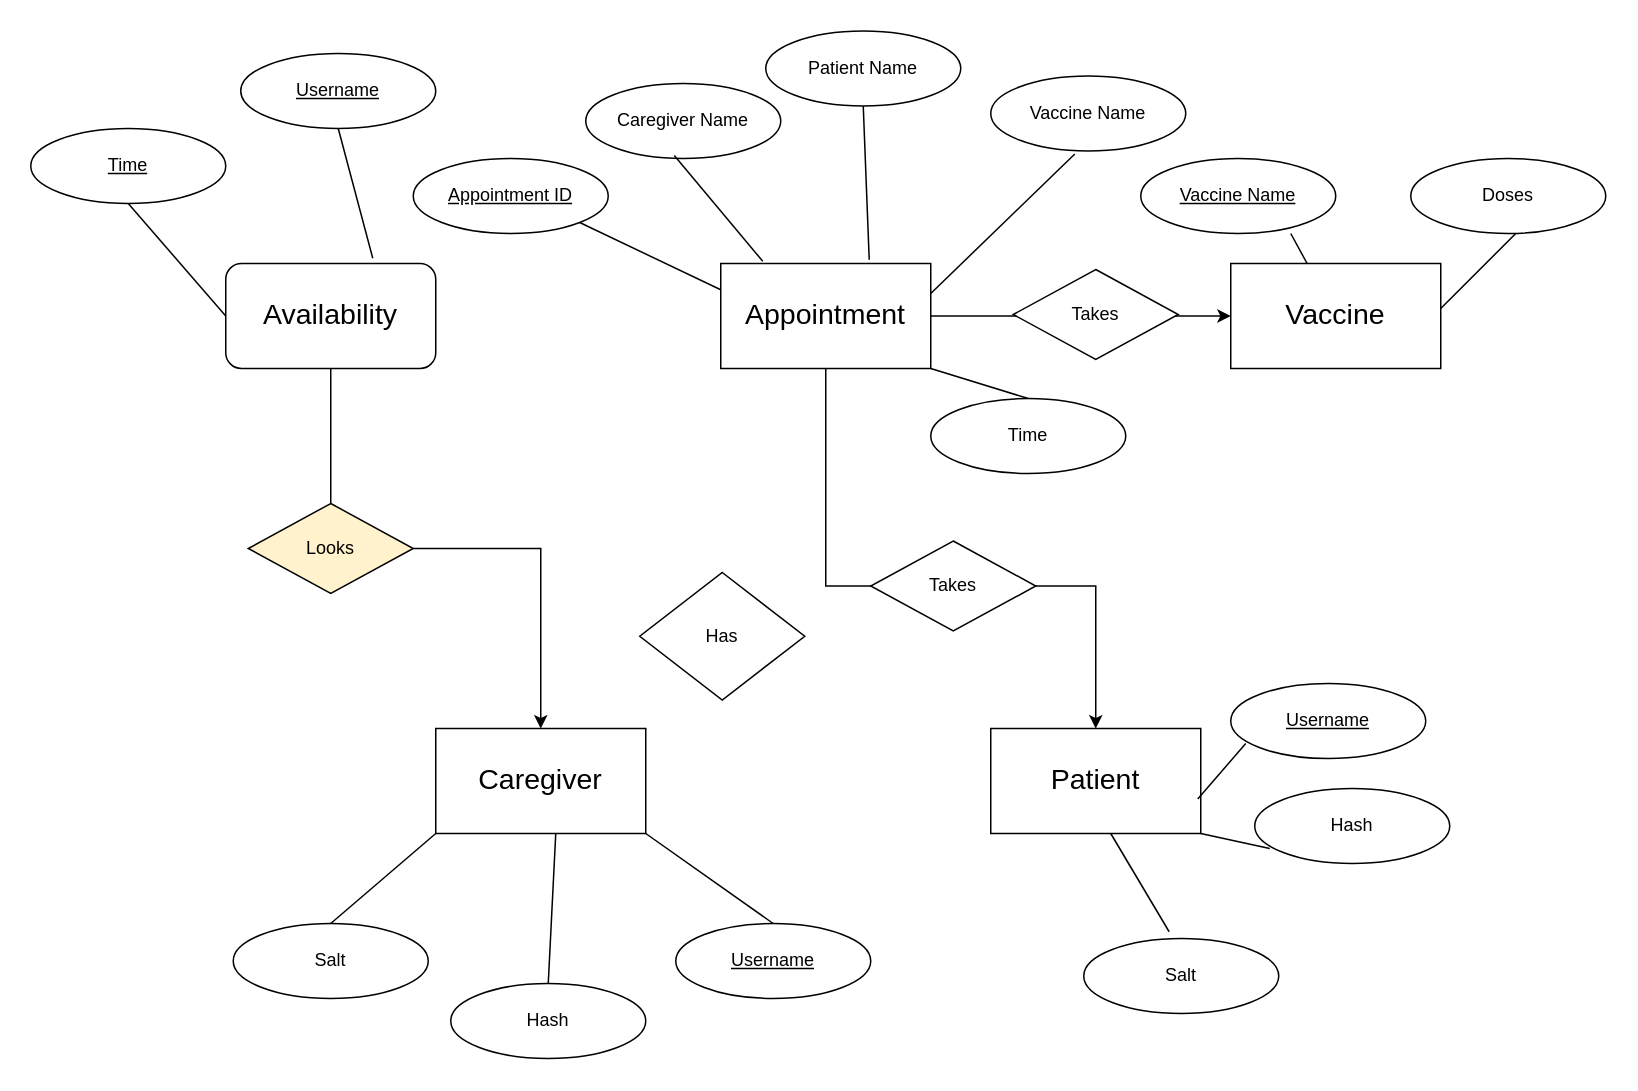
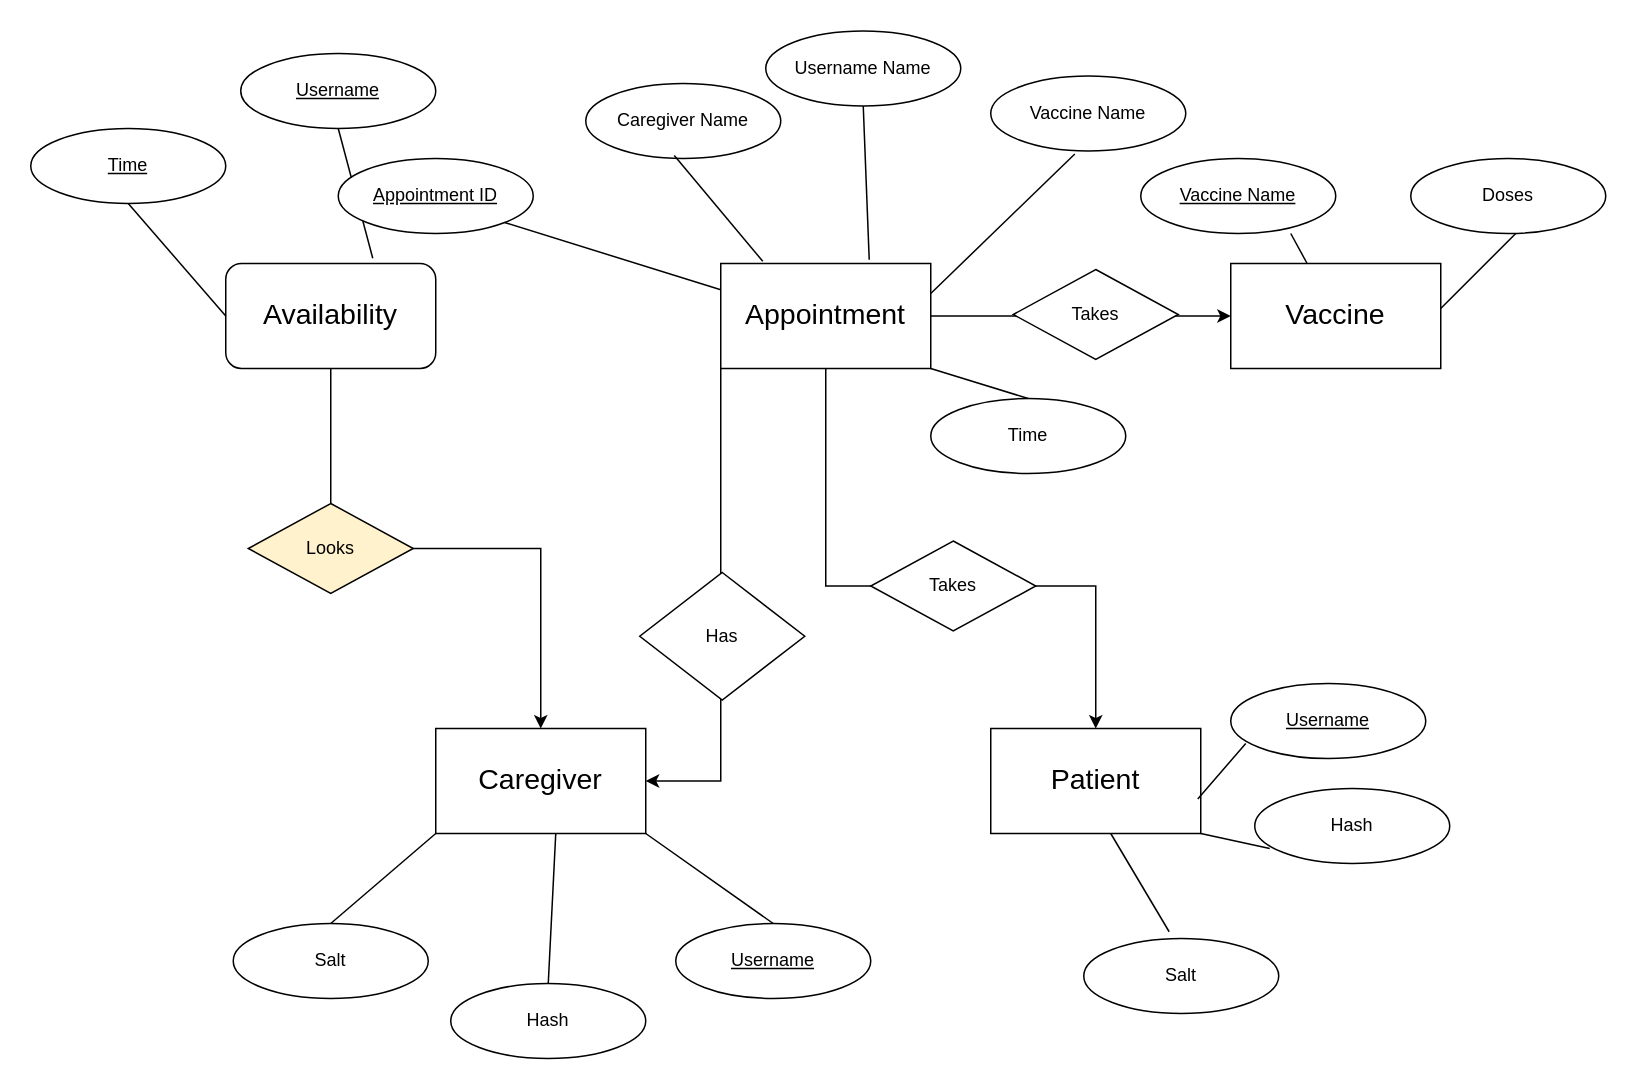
  <mxCell id="0" />
  <mxCell id="1" parent="0" />
  <mxCell id="2" style="edgeStyle=orthogonalEdgeStyle;rounded=0;orthogonalLoop=1;jettySize=auto;html=1;entryX=0.5;entryY=0;entryDx=0;entryDy=0;" edge="1" parent="1" source="3" target="5"><mxGeometry relative="1" as="geometry" /></mxCell>
  <mxCell id="3" value="&lt;font style=&quot;font-size: 19px;&quot;&gt;Availability&lt;/font&gt;" style="whiteSpace=wrap;html=1;rounded=1;" parent="1" vertex="1"><mxGeometry x="150" y="175" width="140" height="70" as="geometry" /></mxCell>
  <mxCell id="4" value="&lt;font style=&quot;font-size: 19px;&quot;&gt;Vaccine&lt;/font&gt;" style="rounded=0;whiteSpace=wrap;html=1;" parent="1" vertex="1"><mxGeometry x="820" y="175" width="140" height="70" as="geometry" /></mxCell>
  <mxCell id="5" value="&lt;font style=&quot;font-size: 19px;&quot;&gt;Caregiver&lt;/font&gt;" style="rounded=0;whiteSpace=wrap;html=1;" parent="1" vertex="1"><mxGeometry x="290" y="485" width="140" height="70" as="geometry" /></mxCell>
  <mxCell id="6" value="&lt;font style=&quot;font-size: 19px;&quot;&gt;Patient&lt;/font&gt;" style="rounded=0;whiteSpace=wrap;html=1;" parent="1" vertex="1"><mxGeometry x="660" y="485" width="140" height="70" as="geometry" /></mxCell>
  <mxCell id="7" value="Looks" style="rhombus;whiteSpace=wrap;html=1;fillColor=#fff2cc;" parent="1" vertex="1"><mxGeometry x="165" y="335" width="110" height="60" as="geometry" /></mxCell>
+ <mxCell id="8" style="edgeStyle=orthogonalEdgeStyle;rounded=0;orthogonalLoop=1;jettySize=auto;html=1;exitX=0;exitY=1;exitDx=0;exitDy=0;entryX=1;entryY=0.5;entryDx=0;entryDy=0;" edge="1" parent="1" source="10" target="5"><mxGeometry relative="1" as="geometry" /></mxCell>
  <mxCell id="9" style="edgeStyle=orthogonalEdgeStyle;rounded=0;orthogonalLoop=1;jettySize=auto;html=1;" edge="1" parent="1" source="10" target="6"><mxGeometry relative="1" as="geometry"><Array as="points"><mxPoint x="550" y="390" /><mxPoint x="730" y="390" /></Array></mxGeometry></mxCell>
  <mxCell id="10" value="&lt;font style=&quot;font-size: 19px;&quot;&gt;Appointment&lt;/font&gt;" style="rounded=0;whiteSpace=wrap;html=1;" parent="1" vertex="1"><mxGeometry x="480" y="175" width="140" height="70" as="geometry" /></mxCell>
  <mxCell id="11" value="&lt;u&gt;Time&lt;/u&gt;" style="ellipse;whiteSpace=wrap;html=1;" parent="1" vertex="1"><mxGeometry y="85" width="130" height="50" as="geometry" x="20" /></mxCell>
  <mxCell id="12" value="" style="endArrow=none;html=1;rounded=0;exitX=0;exitY=0.5;exitDx=0;exitDy=0;entryX=0.5;entryY=1;entryDx=0;entryDy=0;" parent="1" source="3" edge="1" target="11"><mxGeometry width="50" height="50" relative="1" as="geometry"><mxPoint x="90" y="185" as="sourcePoint" /><mxPoint x="140" y="135" as="targetPoint" /></mxGeometry></mxCell>
  <mxCell id="13" value="&lt;u&gt;Username&lt;/u&gt;" style="ellipse;whiteSpace=wrap;html=1;" parent="1" vertex="1"><mxGeometry x="160" y="35" width="130" height="50" as="geometry" /></mxCell>
  <mxCell id="14" value="" style="endArrow=none;html=1;rounded=0;exitX=0.7;exitY=-0.05;exitDx=0;exitDy=0;exitPerimeter=0;entryX=0.5;entryY=1;entryDx=0;entryDy=0;" parent="1" source="3" edge="1" target="13"><mxGeometry width="50" height="50" relative="1" as="geometry"><mxPoint x="290" y="210" as="sourcePoint" /><mxPoint x="280" y="135" as="targetPoint" /></mxGeometry></mxCell>
  <mxCell id="15" value="Caregiver Name" style="ellipse;whiteSpace=wrap;html=1;" parent="1" vertex="1"><mxGeometry x="390" y="55" width="130" height="50" as="geometry" /></mxCell>
  <mxCell id="16" value="" style="endArrow=none;html=1;rounded=0;exitX=0.2;exitY=-0.021;exitDx=0;exitDy=0;exitPerimeter=0;entryX=0.454;entryY=0.96;entryDx=0;entryDy=0;entryPerimeter=0;" parent="1" source="10" edge="1" target="15"><mxGeometry width="50" height="50" relative="1" as="geometry"><mxPoint x="438" y="175" as="sourcePoint" /><mxPoint x="470" y="138" as="targetPoint" /></mxGeometry></mxCell>
  <mxCell id="17" value="&lt;u&gt;Username&lt;/u&gt;" style="ellipse;whiteSpace=wrap;html=1;" parent="1" vertex="1"><mxGeometry x="820" y="455" width="130" height="50" as="geometry" /></mxCell>
  <mxCell id="18" value="" style="endArrow=none;html=1;rounded=0;exitX=0.7;exitY=-0.05;exitDx=0;exitDy=0;exitPerimeter=0;" parent="1" edge="1"><mxGeometry width="50" height="50" relative="1" as="geometry"><mxPoint x="798" y="532" as="sourcePoint" /><mxPoint x="830" y="495" as="targetPoint" /></mxGeometry></mxCell>
  <mxCell id="19" value="Hash" style="ellipse;whiteSpace=wrap;html=1;" parent="1" vertex="1"><mxGeometry x="836" y="525" width="130" height="50" as="geometry" /></mxCell>
  <mxCell id="20" value="" style="endArrow=none;html=1;rounded=0;exitX=1;exitY=1;exitDx=0;exitDy=0;" parent="1" source="6" edge="1"><mxGeometry width="50" height="50" relative="1" as="geometry"><mxPoint x="814" y="602" as="sourcePoint" /><mxPoint x="846" y="565" as="targetPoint" /></mxGeometry></mxCell>
  <mxCell id="21" value="Salt" style="ellipse;whiteSpace=wrap;html=1;" parent="1" vertex="1"><mxGeometry x="722" y="625" width="130" height="50" as="geometry" /></mxCell>
  <mxCell id="22" value="" style="endArrow=none;html=1;rounded=0;exitX=0.438;exitY=-0.09;exitDx=0;exitDy=0;exitPerimeter=0;" parent="1" source="21" edge="1"><mxGeometry width="50" height="50" relative="1" as="geometry"><mxPoint x="690" y="605" as="sourcePoint" /><mxPoint x="740" y="555" as="targetPoint" /></mxGeometry></mxCell>
  <mxCell id="23" value="&lt;u&gt;Username&lt;/u&gt;" style="ellipse;whiteSpace=wrap;html=1;" parent="1" vertex="1"><mxGeometry x="450" y="615" width="130" height="50" as="geometry" /></mxCell>
  <mxCell id="24" value="Hash" style="ellipse;whiteSpace=wrap;html=1;" parent="1" vertex="1"><mxGeometry x="300" y="655" width="130" height="50" as="geometry" /></mxCell>
  <mxCell id="25" value="Salt" style="ellipse;whiteSpace=wrap;html=1;" parent="1" vertex="1"><mxGeometry x="155" y="615" width="130" height="50" as="geometry" /></mxCell>
  <mxCell id="26" value="" style="endArrow=none;html=1;rounded=0;exitX=0.5;exitY=0;exitDx=0;exitDy=0;" parent="1" source="25" edge="1"><mxGeometry width="50" height="50" relative="1" as="geometry"><mxPoint x="240" y="605" as="sourcePoint" /><mxPoint x="290" y="555" as="targetPoint" /></mxGeometry></mxCell>
  <mxCell id="27" value="" style="endArrow=none;html=1;rounded=0;exitX=0.5;exitY=0;exitDx=0;exitDy=0;" parent="1" source="24" edge="1"><mxGeometry width="50" height="50" relative="1" as="geometry"><mxPoint x="320" y="605" as="sourcePoint" /><mxPoint x="370" y="555" as="targetPoint" /></mxGeometry></mxCell>
  <mxCell id="28" value="" style="endArrow=none;html=1;rounded=0;entryX=1;entryY=1;entryDx=0;entryDy=0;exitX=0.5;exitY=0;exitDx=0;exitDy=0;" parent="1" source="23" target="5" edge="1"><mxGeometry width="50" height="50" relative="1" as="geometry"><mxPoint x="490" y="585" as="sourcePoint" /><mxPoint x="540" y="535" as="targetPoint" /></mxGeometry></mxCell>
  <mxCell id="29" value="&lt;u&gt;Vaccine Name&lt;/u&gt;" style="ellipse;whiteSpace=wrap;html=1;" parent="1" vertex="1"><mxGeometry x="760" y="105" width="130" height="50" as="geometry" /></mxCell>
  <mxCell id="30" value="Doses" style="ellipse;whiteSpace=wrap;html=1;" parent="1" vertex="1"><mxGeometry x="940" y="105" width="130" height="50" as="geometry" /></mxCell>
  <mxCell id="31" value="" style="endArrow=none;html=1;rounded=0;" parent="1" source="4" edge="1"><mxGeometry width="50" height="50" relative="1" as="geometry"><mxPoint x="810" y="205" as="sourcePoint" /><mxPoint x="860" y="155" as="targetPoint" /></mxGeometry></mxCell>
  <mxCell id="32" value="" style="endArrow=none;html=1;rounded=0;" parent="1" edge="1"><mxGeometry width="50" height="50" relative="1" as="geometry"><mxPoint x="960" y="205" as="sourcePoint" /><mxPoint x="1010" y="155" as="targetPoint" /></mxGeometry></mxCell>
- <mxCell id="33" value="Patient Name" style="ellipse;whiteSpace=wrap;html=1;" parent="1" vertex="1"><mxGeometry x="510" y="20" width="130" height="50" as="geometry" /></mxCell>
+ <mxCell id="33" value="Username Name" style="ellipse;whiteSpace=wrap;html=1;" parent="1" vertex="1"><mxGeometry x="510" y="20" width="130" height="50" as="geometry" /></mxCell>
  <mxCell id="34" value="" style="endArrow=none;html=1;rounded=0;exitX=0.707;exitY=-0.036;exitDx=0;exitDy=0;exitPerimeter=0;entryX=0.5;entryY=1;entryDx=0;entryDy=0;" parent="1" source="10" target="33" edge="1"><mxGeometry width="50" height="50" relative="1" as="geometry"><mxPoint x="580" y="195" as="sourcePoint" /><mxPoint x="630" y="145" as="targetPoint" /></mxGeometry></mxCell>
- <mxCell id="35" value="&lt;u&gt;Appointment ID&lt;/u&gt;" style="ellipse;whiteSpace=wrap;html=1;" parent="1" vertex="1"><mxGeometry x="275" y="105" width="130" height="50" as="geometry" /></mxCell>
+ <mxCell id="35" value="&lt;u&gt;Appointment ID&lt;/u&gt;" style="ellipse;whiteSpace=wrap;html=1;" parent="1" vertex="1"><mxGeometry x="225" y="105" width="130" height="50" as="geometry" /></mxCell>
  <mxCell id="36" value="Time" style="ellipse;whiteSpace=wrap;html=1;" parent="1" vertex="1"><mxGeometry x="620" y="265" width="130" height="50" as="geometry" /></mxCell>
  <mxCell id="37" value="" style="endArrow=none;html=1;rounded=0;exitX=0.5;exitY=0;exitDx=0;exitDy=0;entryX=1;entryY=1;entryDx=0;entryDy=0;" parent="1" source="36" target="10" edge="1"><mxGeometry width="50" height="50" relative="1" as="geometry"><mxPoint x="610" y="275" as="sourcePoint" /><mxPoint x="660" y="225" as="targetPoint" /></mxGeometry></mxCell>
  <mxCell id="38" value="Vaccine Name" style="ellipse;whiteSpace=wrap;html=1;" parent="1" vertex="1"><mxGeometry x="660" y="50" width="130" height="50" as="geometry" /></mxCell>
  <mxCell id="39" value="" style="endArrow=none;html=1;rounded=0;entryX=0.431;entryY=1.04;entryDx=0;entryDy=0;entryPerimeter=0;" parent="1" target="38" edge="1"><mxGeometry width="50" height="50" relative="1" as="geometry"><mxPoint x="620" y="195" as="sourcePoint" /><mxPoint x="640" y="175" as="targetPoint" /></mxGeometry></mxCell>
  <mxCell id="40" value="" style="endArrow=classic;html=1;rounded=0;entryX=0;entryY=0.5;entryDx=0;entryDy=0;" edge="1" parent="1" target="4"><mxGeometry width="50" height="50" relative="1" as="geometry"><mxPoint x="620" y="210" as="sourcePoint" /><mxPoint x="670" y="160" as="targetPoint" /></mxGeometry></mxCell>
  <mxCell id="41" value="Takes" style="rhombus;whiteSpace=wrap;html=1;" parent="1" vertex="1"><mxGeometry x="675" y="179" width="110" height="60" as="geometry" /></mxCell>
  <mxCell id="42" value="Takes" style="rhombus;whiteSpace=wrap;html=1;" vertex="1" parent="1"><mxGeometry x="580" y="360" width="110" height="60" as="geometry" /></mxCell>
  <mxCell id="43" value="Has" style="rhombus;whiteSpace=wrap;html=1;" vertex="1" parent="1"><mxGeometry x="426" y="381" width="110" height="85" as="geometry" /></mxCell>
  <mxCell id="44" value="" style="endArrow=none;html=1;rounded=0;exitX=0;exitY=0.25;exitDx=0;exitDy=0;entryX=1;entryY=1;entryDx=0;entryDy=0;" edge="1" parent="1" source="10" target="35"><mxGeometry width="50" height="50" relative="1" as="geometry"><mxPoint x="370" y="230" as="sourcePoint" /><mxPoint x="420" y="180" as="targetPoint" /></mxGeometry></mxCell>
